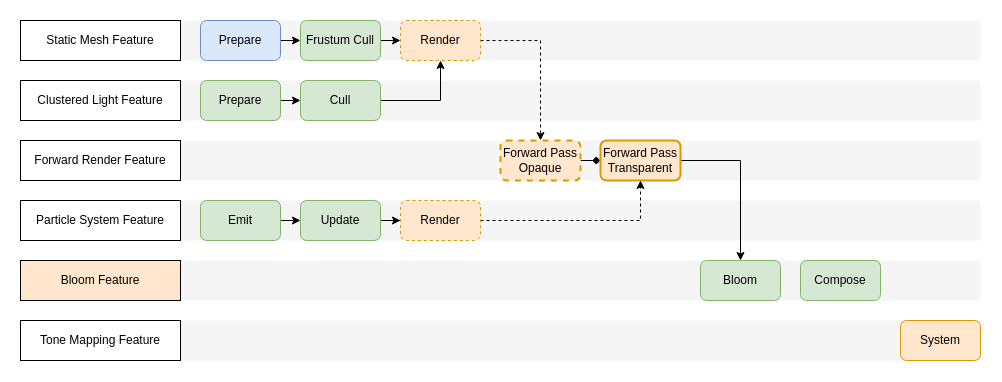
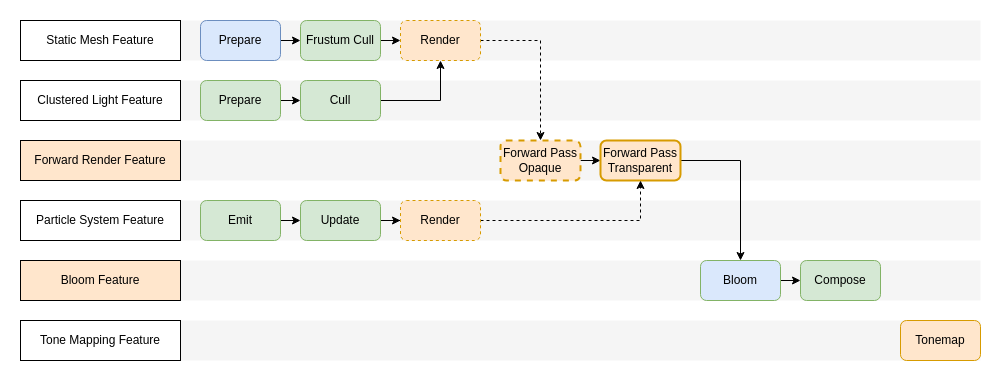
  <mxCell id="0" />
  <mxCell id="1" parent="0" />
  <mxCell id="2" value="" style="rounded=0;whiteSpace=wrap;html=1;fillColor=#f5f5f5;fontColor=#333333;strokeColor=none;" parent="1" vertex="1"><mxGeometry x="180" y="200" width="800" height="40" as="geometry" /></mxCell>
  <mxCell id="3" value="" style="rounded=0;whiteSpace=wrap;html=1;fillColor=#f5f5f5;fontColor=#333333;strokeColor=none;" parent="1" vertex="1"><mxGeometry x="180" y="260" width="800" height="40" as="geometry" /></mxCell>
  <mxCell id="4" value="" style="rounded=0;whiteSpace=wrap;html=1;fillColor=#f5f5f5;fontColor=#333333;strokeColor=none;" parent="1" vertex="1"><mxGeometry x="180" y="320" width="800" height="40" as="geometry" /></mxCell>
  <mxCell id="5" value="" style="rounded=0;whiteSpace=wrap;html=1;fillColor=#f5f5f5;fontColor=#333333;strokeColor=none;" parent="1" vertex="1"><mxGeometry x="180" y="140" width="800" height="40" as="geometry" /></mxCell>
  <mxCell id="6" value="" style="rounded=0;whiteSpace=wrap;html=1;fillColor=#f5f5f5;fontColor=#333333;strokeColor=none;" parent="1" vertex="1"><mxGeometry x="180" y="80" width="800" height="40" as="geometry" /></mxCell>
  <mxCell id="7" value="" style="rounded=0;whiteSpace=wrap;html=1;fillColor=#f5f5f5;fontColor=#333333;strokeColor=none;" parent="1" vertex="1"><mxGeometry x="180" y="20" width="800" height="40" as="geometry" /></mxCell>
  <mxCell id="8" value="Static Mesh Feature" style="rounded=0;whiteSpace=wrap;html=1;" parent="1" vertex="1"><mxGeometry x="20" y="20" width="160" height="40" as="geometry" /></mxCell>
  <mxCell id="9" value="Particle System Feature" style="rounded=0;whiteSpace=wrap;html=1;" parent="1" vertex="1"><mxGeometry x="20" y="200" width="160" height="40" as="geometry" /></mxCell>
  <mxCell id="10" value="Clustered Light Feature" style="rounded=0;whiteSpace=wrap;html=1;" parent="1" vertex="1"><mxGeometry x="20" y="80" width="160" height="40" as="geometry" /></mxCell>
- <mxCell id="11" value="Forward Render Feature" style="rounded=0;whiteSpace=wrap;html=1;" parent="1" vertex="1"><mxGeometry x="20" y="140" width="160" height="40" as="geometry" /></mxCell>
+ <mxCell id="11" value="Forward Render Feature" style="rounded=0;whiteSpace=wrap;html=1;fillColor=#ffe6cc;" parent="1" vertex="1"><mxGeometry x="20" y="140" width="160" height="40" as="geometry" /></mxCell>
  <mxCell id="12" value="Bloom Feature" style="rounded=0;whiteSpace=wrap;html=1;fillColor=#ffe6cc;" parent="1" vertex="1"><mxGeometry x="20" y="260" width="160" height="40" as="geometry" /></mxCell>
  <mxCell id="13" value="Tone Mapping Feature" style="rounded=0;whiteSpace=wrap;html=1;" parent="1" vertex="1"><mxGeometry x="20" y="320" width="160" height="40" as="geometry" /></mxCell>
  <mxCell id="14" style="edgeStyle=orthogonalEdgeStyle;rounded=0;orthogonalLoop=1;jettySize=auto;html=1;exitX=1;exitY=0.5;exitDx=0;exitDy=0;entryX=0;entryY=0.5;entryDx=0;entryDy=0;" parent="1" source="15" target="17" edge="1"><mxGeometry relative="1" as="geometry" /></mxCell>
  <mxCell id="15" value="Prepare" style="rounded=1;whiteSpace=wrap;html=1;fillColor=#dae8fc;strokeColor=#6c8ebf;" parent="1" vertex="1"><mxGeometry x="200" y="20" width="80" height="40" as="geometry" /></mxCell>
  <mxCell id="16" style="edgeStyle=orthogonalEdgeStyle;rounded=0;orthogonalLoop=1;jettySize=auto;html=1;exitX=1;exitY=0.5;exitDx=0;exitDy=0;entryX=0;entryY=0.5;entryDx=0;entryDy=0;" parent="1" source="17" target="35" edge="1"><mxGeometry relative="1" as="geometry" /></mxCell>
  <mxCell id="17" value="Frustum Cull" style="rounded=1;whiteSpace=wrap;html=1;fillColor=#d5e8d4;strokeColor=#82b366;" parent="1" vertex="1"><mxGeometry x="300" y="20" width="80" height="40" as="geometry" /></mxCell>
  <mxCell id="18" style="edgeStyle=orthogonalEdgeStyle;rounded=0;orthogonalLoop=1;jettySize=auto;html=1;exitX=1;exitY=0.5;exitDx=0;exitDy=0;entryX=0;entryY=0.5;entryDx=0;entryDy=0;" parent="1" source="19" target="21" edge="1"><mxGeometry relative="1" as="geometry" /></mxCell>
  <mxCell id="19" value="Emit" style="rounded=1;whiteSpace=wrap;html=1;fillColor=#d5e8d4;strokeColor=#82b366;" parent="1" vertex="1"><mxGeometry x="200" y="200" width="80" height="40" as="geometry" /></mxCell>
  <mxCell id="20" style="edgeStyle=orthogonalEdgeStyle;rounded=0;orthogonalLoop=1;jettySize=auto;html=1;entryX=0;entryY=0.5;entryDx=0;entryDy=0;" parent="1" source="21" target="37" edge="1"><mxGeometry relative="1" as="geometry" /></mxCell>
  <mxCell id="21" value="Update" style="rounded=1;whiteSpace=wrap;html=1;fillColor=#d5e8d4;strokeColor=#82b366;" parent="1" vertex="1"><mxGeometry x="300" y="200" width="80" height="40" as="geometry" /></mxCell>
  <mxCell id="22" style="edgeStyle=orthogonalEdgeStyle;rounded=0;orthogonalLoop=1;jettySize=auto;html=1;exitX=1;exitY=0.5;exitDx=0;exitDy=0;entryX=0;entryY=0.5;entryDx=0;entryDy=0;" parent="1" source="23" target="25" edge="1"><mxGeometry relative="1" as="geometry" /></mxCell>
  <mxCell id="23" value="Prepare" style="rounded=1;whiteSpace=wrap;html=1;fillColor=#d5e8d4;strokeColor=#82b366;" parent="1" vertex="1"><mxGeometry x="200" y="80" width="80" height="40" as="geometry" /></mxCell>
  <mxCell id="24" style="edgeStyle=orthogonalEdgeStyle;rounded=0;orthogonalLoop=1;jettySize=auto;html=1;exitX=1;exitY=0.5;exitDx=0;exitDy=0;entryX=0.5;entryY=1;entryDx=0;entryDy=0;" parent="1" source="25" target="35" edge="1"><mxGeometry relative="1" as="geometry" /></mxCell>
  <mxCell id="25" value="Cull" style="rounded=1;whiteSpace=wrap;html=1;fillColor=#d5e8d4;strokeColor=#82b366;" parent="1" vertex="1"><mxGeometry x="300" y="80" width="80" height="40" as="geometry" /></mxCell>
- <mxCell id="26" style="edgeStyle=orthogonalEdgeStyle;rounded=0;orthogonalLoop=1;jettySize=auto;html=1;exitX=1;exitY=0.5;exitDx=0;exitDy=0;entryX=0;entryY=0.5;entryDx=0;entryDy=0;endArrow=diamond;" parent="1" source="27" target="29" edge="1"><mxGeometry relative="1" as="geometry" /></mxCell>
+ <mxCell id="26" style="edgeStyle=orthogonalEdgeStyle;rounded=0;orthogonalLoop=1;jettySize=auto;html=1;exitX=1;exitY=0.5;exitDx=0;exitDy=0;entryX=0;entryY=0.5;entryDx=0;entryDy=0;" parent="1" source="27" target="29" edge="1"><mxGeometry relative="1" as="geometry" /></mxCell>
  <mxCell id="27" value="Forward Pass Opaque" style="rounded=1;whiteSpace=wrap;html=1;fillColor=#ffe6cc;strokeColor=#d79b00;strokeWidth=2;dashed=1;" parent="1" vertex="1"><mxGeometry x="500" y="140" width="80" height="40" as="geometry" /></mxCell>
  <mxCell id="28" style="edgeStyle=orthogonalEdgeStyle;rounded=0;orthogonalLoop=1;jettySize=auto;html=1;exitX=1;exitY=0.5;exitDx=0;exitDy=0;entryX=0.5;entryY=0;entryDx=0;entryDy=0;" parent="1" source="29" target="31" edge="1"><mxGeometry relative="1" as="geometry" /></mxCell>
  <mxCell id="29" value="Forward Pass Transparent" style="rounded=1;whiteSpace=wrap;html=1;fillColor=#ffe6cc;strokeColor=#d79b00;strokeWidth=2;" parent="1" vertex="1"><mxGeometry x="600" y="140" width="80" height="40" as="geometry" /></mxCell>
- <mxCell id="31" value="Bloom" style="rounded=1;whiteSpace=wrap;html=1;fillColor=#d5e8d4;strokeColor=#82b366;" parent="1" vertex="1"><mxGeometry x="700" y="260" width="80" height="40" as="geometry" /></mxCell>
+ <mxCell id="30" style="edgeStyle=orthogonalEdgeStyle;rounded=0;orthogonalLoop=1;jettySize=auto;html=1;exitX=1;exitY=0.5;exitDx=0;exitDy=0;entryX=0;entryY=0.5;entryDx=0;entryDy=0;" parent="1" source="31" target="32" edge="1"><mxGeometry relative="1" as="geometry" /></mxCell>
+ <mxCell id="31" value="Bloom" style="rounded=1;whiteSpace=wrap;html=1;fillColor=#dae8fc;strokeColor=#82b366;" parent="1" vertex="1"><mxGeometry x="700" y="260" width="80" height="40" as="geometry" /></mxCell>
  <mxCell id="32" value="Compose" style="rounded=1;whiteSpace=wrap;html=1;fillColor=#d5e8d4;strokeColor=#82b366;" parent="1" vertex="1"><mxGeometry x="800" y="260" width="80" height="40" as="geometry" /></mxCell>
- <mxCell id="33" value="System" style="rounded=1;whiteSpace=wrap;html=1;fillColor=#ffe6cc;strokeColor=#d79b00;" parent="1" vertex="1"><mxGeometry x="900" y="320" width="80" height="40" as="geometry" /></mxCell>
+ <mxCell id="33" value="Tonemap" style="rounded=1;whiteSpace=wrap;html=1;fillColor=#ffe6cc;strokeColor=#d79b00;" parent="1" vertex="1"><mxGeometry x="900" y="320" width="80" height="40" as="geometry" /></mxCell>
  <mxCell id="34" style="edgeStyle=orthogonalEdgeStyle;rounded=0;orthogonalLoop=1;jettySize=auto;html=1;exitX=1;exitY=0.5;exitDx=0;exitDy=0;entryX=0.5;entryY=0;entryDx=0;entryDy=0;strokeColor=default;dashed=1;" parent="1" source="35" target="27" edge="1"><mxGeometry relative="1" as="geometry" /></mxCell>
  <mxCell id="35" value="Render" style="rounded=1;whiteSpace=wrap;html=1;fillColor=#ffe6cc;strokeColor=#d79b00;dashed=1;" parent="1" vertex="1"><mxGeometry x="400" y="20" width="80" height="40" as="geometry" /></mxCell>
  <mxCell id="36" style="edgeStyle=orthogonalEdgeStyle;rounded=0;orthogonalLoop=1;jettySize=auto;html=1;exitX=1;exitY=0.5;exitDx=0;exitDy=0;entryX=0.5;entryY=1;entryDx=0;entryDy=0;dashed=1;" parent="1" source="37" target="29" edge="1"><mxGeometry relative="1" as="geometry" /></mxCell>
  <mxCell id="37" value="Render" style="rounded=1;whiteSpace=wrap;html=1;fillColor=#ffe6cc;strokeColor=#d79b00;dashed=1;" parent="1" vertex="1"><mxGeometry x="400" y="200" width="80" height="40" as="geometry" /></mxCell>
